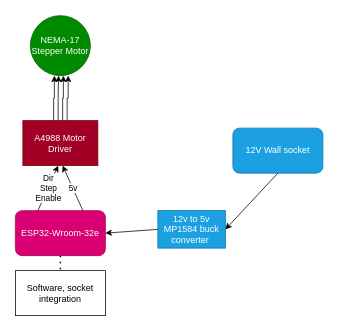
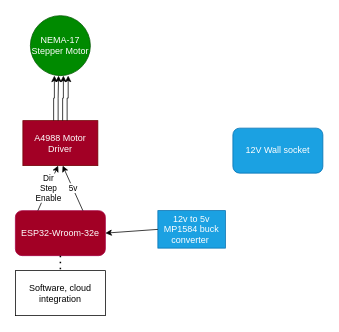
  <mxCell id="0" />
  <mxCell id="1" parent="0" />
  <mxCell id="2" value="NEMA-17 Stepper Motor" style="ellipse;whiteSpace=wrap;html=1;aspect=fixed;fillColor=#008a00;fontColor=#ffffff;strokeColor=#005700;points=[[0.4,1,0,0,0],[0.47,1,0,0,0],[0.55,1,0,0,0],[0.63,1,0,0,0]];" vertex="1" parent="1"><mxGeometry x="40" y="20" width="80" height="80" as="geometry" /></mxCell>
  <mxCell id="3" value="A4988 Motor Driver" style="rounded=0;whiteSpace=wrap;html=1;fillColor=#a20025;fontColor=#ffffff;strokeColor=#6F0000;points=[[0.41,0,0,0,0],[0.47,0,0,0,0],[0.47,1,0,0,0],[0.53,0,0,0,0],[0.53,1,0,0,0],[0.59,0,0,0,0],[1,0.5,0,0,0]];" vertex="1" parent="1"><mxGeometry x="30" y="160" width="100" height="60" as="geometry" /></mxCell>
  <mxCell id="4" style="edgeStyle=orthogonalEdgeStyle;rounded=0;orthogonalLoop=1;jettySize=auto;html=1;exitX=0.41;exitY=0;exitDx=0;exitDy=0;exitPerimeter=0;entryX=0.4;entryY=1;entryDx=0;entryDy=0;entryPerimeter=0;" edge="1" parent="1" source="3" target="2"><mxGeometry relative="1" as="geometry" /></mxCell>
  <mxCell id="5" style="edgeStyle=orthogonalEdgeStyle;rounded=0;orthogonalLoop=1;jettySize=auto;html=1;exitX=0.47;exitY=0;exitDx=0;exitDy=0;exitPerimeter=0;entryX=0.47;entryY=1;entryDx=0;entryDy=0;entryPerimeter=0;" edge="1" parent="1" source="3" target="2"><mxGeometry relative="1" as="geometry" /></mxCell>
  <mxCell id="6" style="edgeStyle=orthogonalEdgeStyle;rounded=0;orthogonalLoop=1;jettySize=auto;html=1;exitX=0.53;exitY=0;exitDx=0;exitDy=0;exitPerimeter=0;entryX=0.55;entryY=1;entryDx=0;entryDy=0;entryPerimeter=0;" edge="1" parent="1" source="3" target="2"><mxGeometry relative="1" as="geometry" /></mxCell>
  <mxCell id="7" style="edgeStyle=orthogonalEdgeStyle;rounded=0;orthogonalLoop=1;jettySize=auto;html=1;exitX=0.59;exitY=0;exitDx=0;exitDy=0;exitPerimeter=0;entryX=0.63;entryY=1;entryDx=0;entryDy=0;entryPerimeter=0;" edge="1" parent="1" source="3" target="2"><mxGeometry relative="1" as="geometry" /></mxCell>
- <mxCell id="8" value="ESP32-Wroom-32e" style="rounded=1;whiteSpace=wrap;html=1;fillColor=#d80073;fontColor=#ffffff;strokeColor=#A50040;" vertex="1" parent="1"><mxGeometry x="20" y="280" width="120" height="60" as="geometry" /></mxCell>
+ <mxCell id="8" value="ESP32-Wroom-32e" style="rounded=1;whiteSpace=wrap;html=1;fillColor=#a20025;fontColor=#ffffff;strokeColor=#A50040;" vertex="1" parent="1"><mxGeometry x="20" y="280" width="120" height="60" as="geometry" /></mxCell>
  <mxCell id="9" value="" style="endArrow=classic;html=1;rounded=0;exitX=0.75;exitY=0;exitDx=0;exitDy=0;entryX=0.53;entryY=1;entryDx=0;entryDy=0;entryPerimeter=0;" edge="1" parent="1" source="8" target="3"><mxGeometry relative="1" as="geometry"><mxPoint x="170" y="280" as="sourcePoint" /><mxPoint x="173" y="220" as="targetPoint" /></mxGeometry></mxCell>
  <mxCell id="10" value="5v" style="edgeLabel;resizable=0;html=1;;align=center;verticalAlign=middle;" connectable="0" vertex="1" parent="9"><mxGeometry relative="1" as="geometry" /></mxCell>
  <mxCell id="11" value="" style="endArrow=classic;html=1;rounded=0;exitX=0.25;exitY=0;exitDx=0;exitDy=0;entryX=0.47;entryY=1;entryDx=0;entryDy=0;entryPerimeter=0;" edge="1" parent="1" source="8" target="3"><mxGeometry relative="1" as="geometry"><mxPoint x="50" y="300" as="sourcePoint" /><mxPoint x="210" y="300" as="targetPoint" /></mxGeometry></mxCell>
  <mxCell id="12" value="Dir&lt;div&gt;Step&lt;/div&gt;&lt;div&gt;Enable&lt;/div&gt;" style="edgeLabel;resizable=0;html=1;;align=center;verticalAlign=middle;" connectable="0" vertex="1" parent="11"><mxGeometry relative="1" as="geometry" /></mxCell>
  <mxCell id="13" value="" style="endArrow=none;dashed=1;html=1;dashPattern=1 3;strokeWidth=2;rounded=0;exitX=0.5;exitY=1;exitDx=0;exitDy=0;" edge="1" parent="1" source="8"><mxGeometry width="50" height="50" relative="1" as="geometry"><mxPoint x="110" y="330" as="sourcePoint" /><mxPoint x="80" y="370" as="targetPoint" /></mxGeometry></mxCell>
- <mxCell id="14" value="Software, socket integration" style="rounded=0;whiteSpace=wrap;html=1;" vertex="1" parent="1"><mxGeometry x="20" y="360" width="120" height="60" as="geometry" /></mxCell>
+ <mxCell id="14" value="Software, cloud integration" style="rounded=0;whiteSpace=wrap;html=1;" vertex="1" parent="1"><mxGeometry x="20" y="360" width="120" height="60" as="geometry" /></mxCell>
  <mxCell id="15" value="12V Wall socket" style="whiteSpace=wrap;html=1;fillColor=#1ba1e2;fontColor=#ffffff;strokeColor=#006EAF;rounded=1;" vertex="1" parent="1"><mxGeometry x="310" y="170" width="120" height="60" as="geometry" /></mxCell>
  <mxCell id="16" value="12v to 5v&lt;div&gt;MP1584 buck converter&amp;nbsp;&lt;/div&gt;" style="rounded=0;whiteSpace=wrap;html=1;fillColor=#1ba1e2;fontColor=#ffffff;strokeColor=#006EAF;" vertex="1" parent="1"><mxGeometry x="210" y="280" width="90" height="50" as="geometry" /></mxCell>
- <mxCell id="17" value="" style="endArrow=classic;html=1;rounded=0;entryX=1;entryY=0.5;entryDx=0;entryDy=0;exitX=0.5;exitY=1;exitDx=0;exitDy=0;" edge="1" parent="1" source="15" target="16"><mxGeometry width="50" height="50" relative="1" as="geometry"><mxPoint x="110" y="330" as="sourcePoint" /><mxPoint x="160" y="280" as="targetPoint" /></mxGeometry></mxCell>
  <mxCell id="18" value="" style="endArrow=classic;html=1;rounded=0;entryX=1;entryY=0.5;entryDx=0;entryDy=0;exitX=0;exitY=0.5;exitDx=0;exitDy=0;" edge="1" parent="1" source="16" target="8"><mxGeometry width="50" height="50" relative="1" as="geometry"><mxPoint x="110" y="330" as="sourcePoint" /><mxPoint x="160" y="280" as="targetPoint" /></mxGeometry></mxCell>
